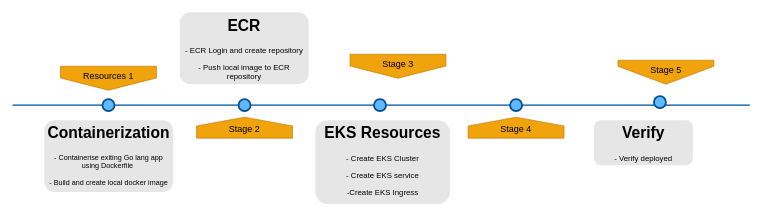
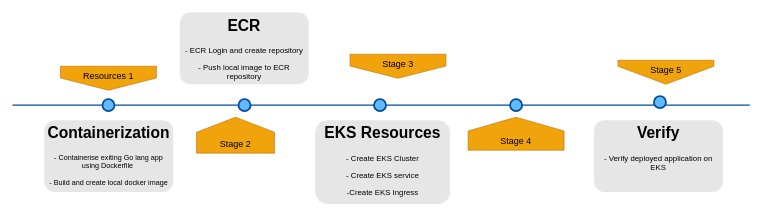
  <mxCell id="0" />
  <mxCell id="1" parent="0" />
  <mxCell id="2" value="" style="line;strokeWidth=2;html=1;fillColor=none;fontSize=28;fontColor=#004D99;strokeColor=#004D99;" parent="1" vertex="1"><mxGeometry x="20" y="170" width="1230" height="10" as="geometry" /></mxCell>
  <mxCell id="3" value="Resources 1" style="shape=offPageConnector;whiteSpace=wrap;html=1;fillColor=#f0a30a;fontSize=15;size=0.509;verticalAlign=top;strokeColor=#BD7000;fontColor=#000000;" parent="1" vertex="1"><mxGeometry x="100" y="110" width="160" height="40" as="geometry" /></mxCell>
  <mxCell id="4" value="&lt;span&gt;Stage 3&lt;/span&gt;" style="shape=offPageConnector;whiteSpace=wrap;html=1;fillColor=#f0a30a;fontSize=15;fontColor=#000000;size=0.509;verticalAlign=top;strokeColor=#BD7000;" parent="1" vertex="1"><mxGeometry x="583" y="90" width="160" height="40" as="geometry" /></mxCell>
- <mxCell id="5" value="&lt;span&gt;Stage 2&lt;/span&gt;" style="shape=offPageConnector;whiteSpace=wrap;html=1;fillColor=#f0a30a;fontSize=15;size=0.418;flipV=1;verticalAlign=bottom;strokeColor=#BD7000;spacingBottom=4;fontColor=#000000;" parent="1" vertex="1"><mxGeometry x="327" y="195" width="160" height="35" as="geometry" /></mxCell>
- <mxCell id="6" value="&lt;span&gt;Stage 4&lt;/span&gt;" style="shape=offPageConnector;whiteSpace=wrap;html=1;fillColor=#f0a30a;fontSize=15;fontColor=#000000;size=0.418;flipV=1;verticalAlign=bottom;strokeColor=#BD7000;spacingBottom=4;" parent="1" vertex="1"><mxGeometry x="780" y="195" width="160" height="35" as="geometry" /></mxCell>
+ <mxCell id="5" value="&lt;span&gt;Stage 2&lt;/span&gt;" style="shape=offPageConnector;whiteSpace=wrap;html=1;fillColor=#f0a30a;fontSize=15;size=0.418;flipV=1;verticalAlign=bottom;strokeColor=#BD7000;spacingBottom=4;fontColor=#000000;" parent="1" vertex="1"><mxGeometry x="327" y="195" width="130" height="60" as="geometry" /></mxCell>
+ <mxCell id="6" value="&lt;span&gt;Stage 4&lt;/span&gt;" style="shape=offPageConnector;whiteSpace=wrap;html=1;fillColor=#f0a30a;fontSize=15;fontColor=#000000;size=0.418;flipV=1;verticalAlign=bottom;strokeColor=#BD7000;spacingBottom=4;" parent="1" vertex="1"><mxGeometry x="780" y="195" width="160" height="55" as="geometry" /></mxCell>
  <mxCell id="7" value="" style="ellipse;whiteSpace=wrap;html=1;fillColor=#61BAFF;fontSize=28;fontColor=#004D99;strokeWidth=3;strokeColor=#004D99;" parent="1" vertex="1"><mxGeometry x="170" y="165" width="20" height="20" as="geometry" /></mxCell>
  <mxCell id="8" value="" style="ellipse;whiteSpace=wrap;html=1;fillColor=#61BAFF;fontSize=28;fontColor=#004D99;strokeWidth=3;strokeColor=#004D99;" parent="1" vertex="1"><mxGeometry x="397" y="165" width="20" height="20" as="geometry" /></mxCell>
  <mxCell id="9" value="" style="ellipse;whiteSpace=wrap;html=1;fillColor=#61BAFF;fontSize=28;fontColor=#004D99;strokeWidth=3;strokeColor=#004D99;" parent="1" vertex="1"><mxGeometry x="623" y="165" width="20" height="20" as="geometry" /></mxCell>
  <mxCell id="10" value="" style="ellipse;whiteSpace=wrap;html=1;fillColor=#61BAFF;fontSize=28;fontColor=#004D99;strokeWidth=3;strokeColor=#004D99;" parent="1" vertex="1"><mxGeometry x="850" y="165" width="20" height="20" as="geometry" /></mxCell>
  <mxCell id="11" value="&lt;h1&gt;Containerization&lt;/h1&gt;&lt;p style=&quot;font-size: 12px&quot;&gt;&lt;font style=&quot;font-size: 12px&quot;&gt;- Containerise exiting Go lang app using Dockerfile&amp;nbsp;&lt;/font&gt;&lt;/p&gt;&lt;p style=&quot;font-size: 12px&quot;&gt;&lt;font style=&quot;font-size: 12px&quot;&gt;- Build and create local docker image&lt;/font&gt;&lt;/p&gt;&lt;p&gt;&lt;br&gt;&lt;/p&gt;" style="text;html=1;spacing=5;spacingTop=-20;whiteSpace=wrap;overflow=hidden;strokeColor=none;strokeWidth=3;fillColor=#E6E6E6;fontSize=13;fontColor=#000000;align=center;rounded=1;" parent="1" vertex="1"><mxGeometry x="73" y="200" width="215" height="120" as="geometry" /></mxCell>
  <mxCell id="12" value="&lt;h1&gt;ECR&lt;/h1&gt;&lt;p&gt;- ECR Login and create repository&lt;/p&gt;&lt;p&gt;- Push local image to ECR repository&lt;/p&gt;" style="text;html=1;spacing=5;spacingTop=-20;whiteSpace=wrap;overflow=hidden;strokeColor=none;strokeWidth=3;fillColor=#E6E6E6;fontSize=13;fontColor=#000000;align=center;rounded=1;" parent="1" vertex="1"><mxGeometry x="299" y="20" width="215" height="120" as="geometry" /></mxCell>
  <mxCell id="13" value="&lt;h1&gt;EKS Resources&lt;/h1&gt;&lt;p&gt;- Create EKS Cluster&lt;/p&gt;&lt;p&gt;- Create EKS service&lt;/p&gt;&lt;p&gt;-Create EKS Ingress&lt;/p&gt;" style="text;html=1;spacing=5;spacingTop=-20;whiteSpace=wrap;overflow=hidden;strokeColor=none;strokeWidth=3;fillColor=#E6E6E6;fontSize=13;fontColor=#000000;align=center;rounded=1;" parent="1" vertex="1"><mxGeometry x="525" y="200" width="225" height="140" as="geometry" /></mxCell>
  <mxCell id="14" value="" style="ellipse;whiteSpace=wrap;html=1;fillColor=#61BAFF;fontSize=28;fontColor=#004D99;strokeWidth=3;strokeColor=#004D99;" vertex="1" parent="1"><mxGeometry x="1090" y="160" width="20" height="20" as="geometry" /></mxCell>
- <mxCell id="15" value="&lt;h1&gt;Verify&lt;/h1&gt;&lt;p&gt;- Verify deployed application on EKS&lt;/p&gt;" style="text;html=1;spacing=5;spacingTop=-20;whiteSpace=wrap;overflow=hidden;strokeColor=none;strokeWidth=3;fillColor=#E6E6E6;fontSize=13;fontColor=#000000;align=center;rounded=1;" vertex="1" parent="1"><mxGeometry x="990" y="200" width="165" height="75" as="geometry" /></mxCell>
+ <mxCell id="15" value="&lt;h1&gt;Verify&lt;/h1&gt;&lt;p&gt;- Verify deployed application on EKS&lt;/p&gt;" style="text;html=1;spacing=5;spacingTop=-20;whiteSpace=wrap;overflow=hidden;strokeColor=none;strokeWidth=3;fillColor=#E6E6E6;fontSize=13;fontColor=#000000;align=center;rounded=1;" vertex="1" parent="1"><mxGeometry x="990" y="200" width="215" height="120" as="geometry" /></mxCell>
  <mxCell id="16" value="&lt;span&gt;Stage 5&lt;/span&gt;" style="shape=offPageConnector;whiteSpace=wrap;html=1;fillColor=#f0a30a;fontSize=15;fontColor=#000000;size=0.75;verticalAlign=top;strokeColor=#BD7000;" vertex="1" parent="1"><mxGeometry x="1030" y="100" width="160" height="40" as="geometry" /></mxCell>
